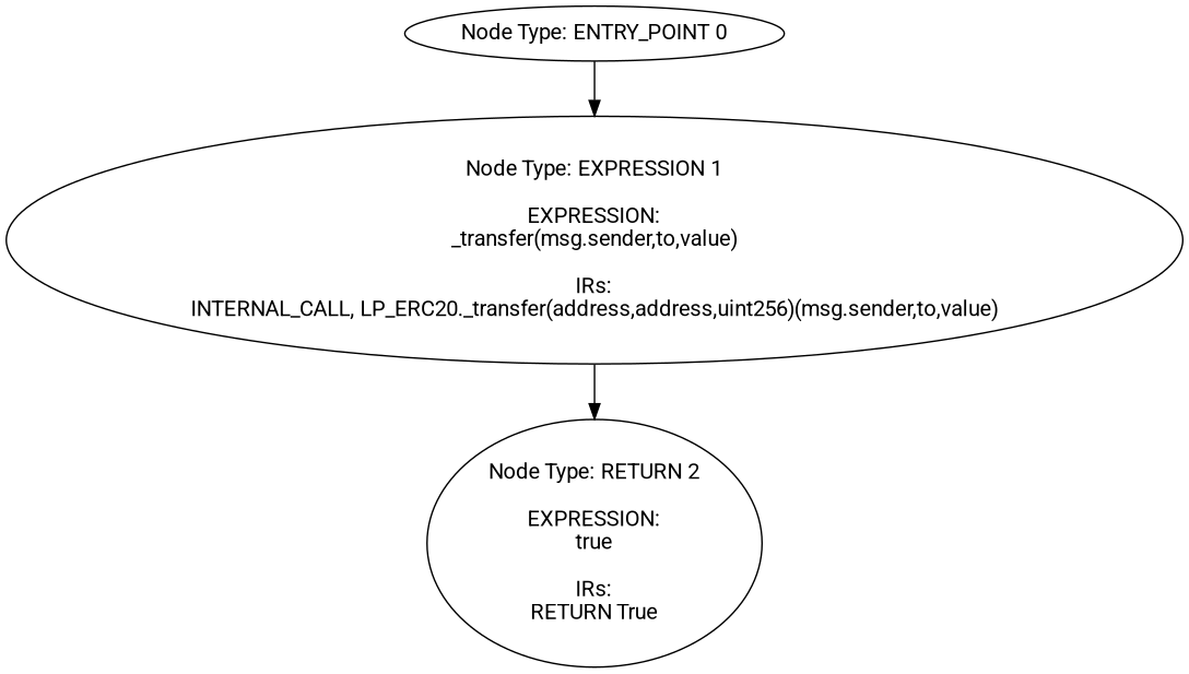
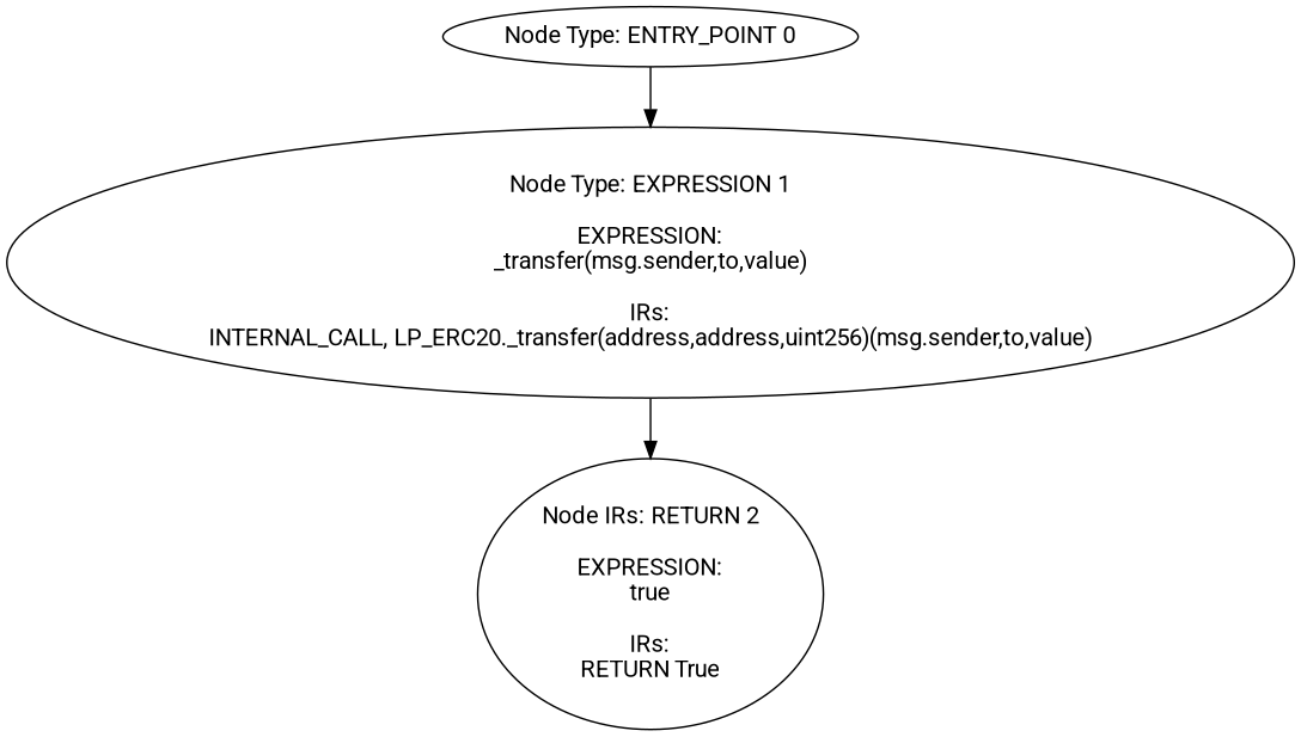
  digraph {
    fontname=Roboto
    node [fontname=Roboto]
    edge [fontname=Roboto]
    n1 [label="Node Type: ENTRY_POINT 0\n"]
    n2 [label="Node Type: EXPRESSION 1\n\nEXPRESSION:\n_transfer(msg.sender,to,value)\n\nIRs:\nINTERNAL_CALL, LP_ERC20._transfer(address,address,uint256)(msg.sender,to,value)"]
-   n3 [label="Node Type: RETURN 2\n\nEXPRESSION:\ntrue\n\nIRs:\nRETURN True"]
+   n3 [label="Node IRs: RETURN 2\n\nEXPRESSION:\ntrue\n\nIRs:\nRETURN True"]
    n1 -> n2
    n2 -> n3
  }
